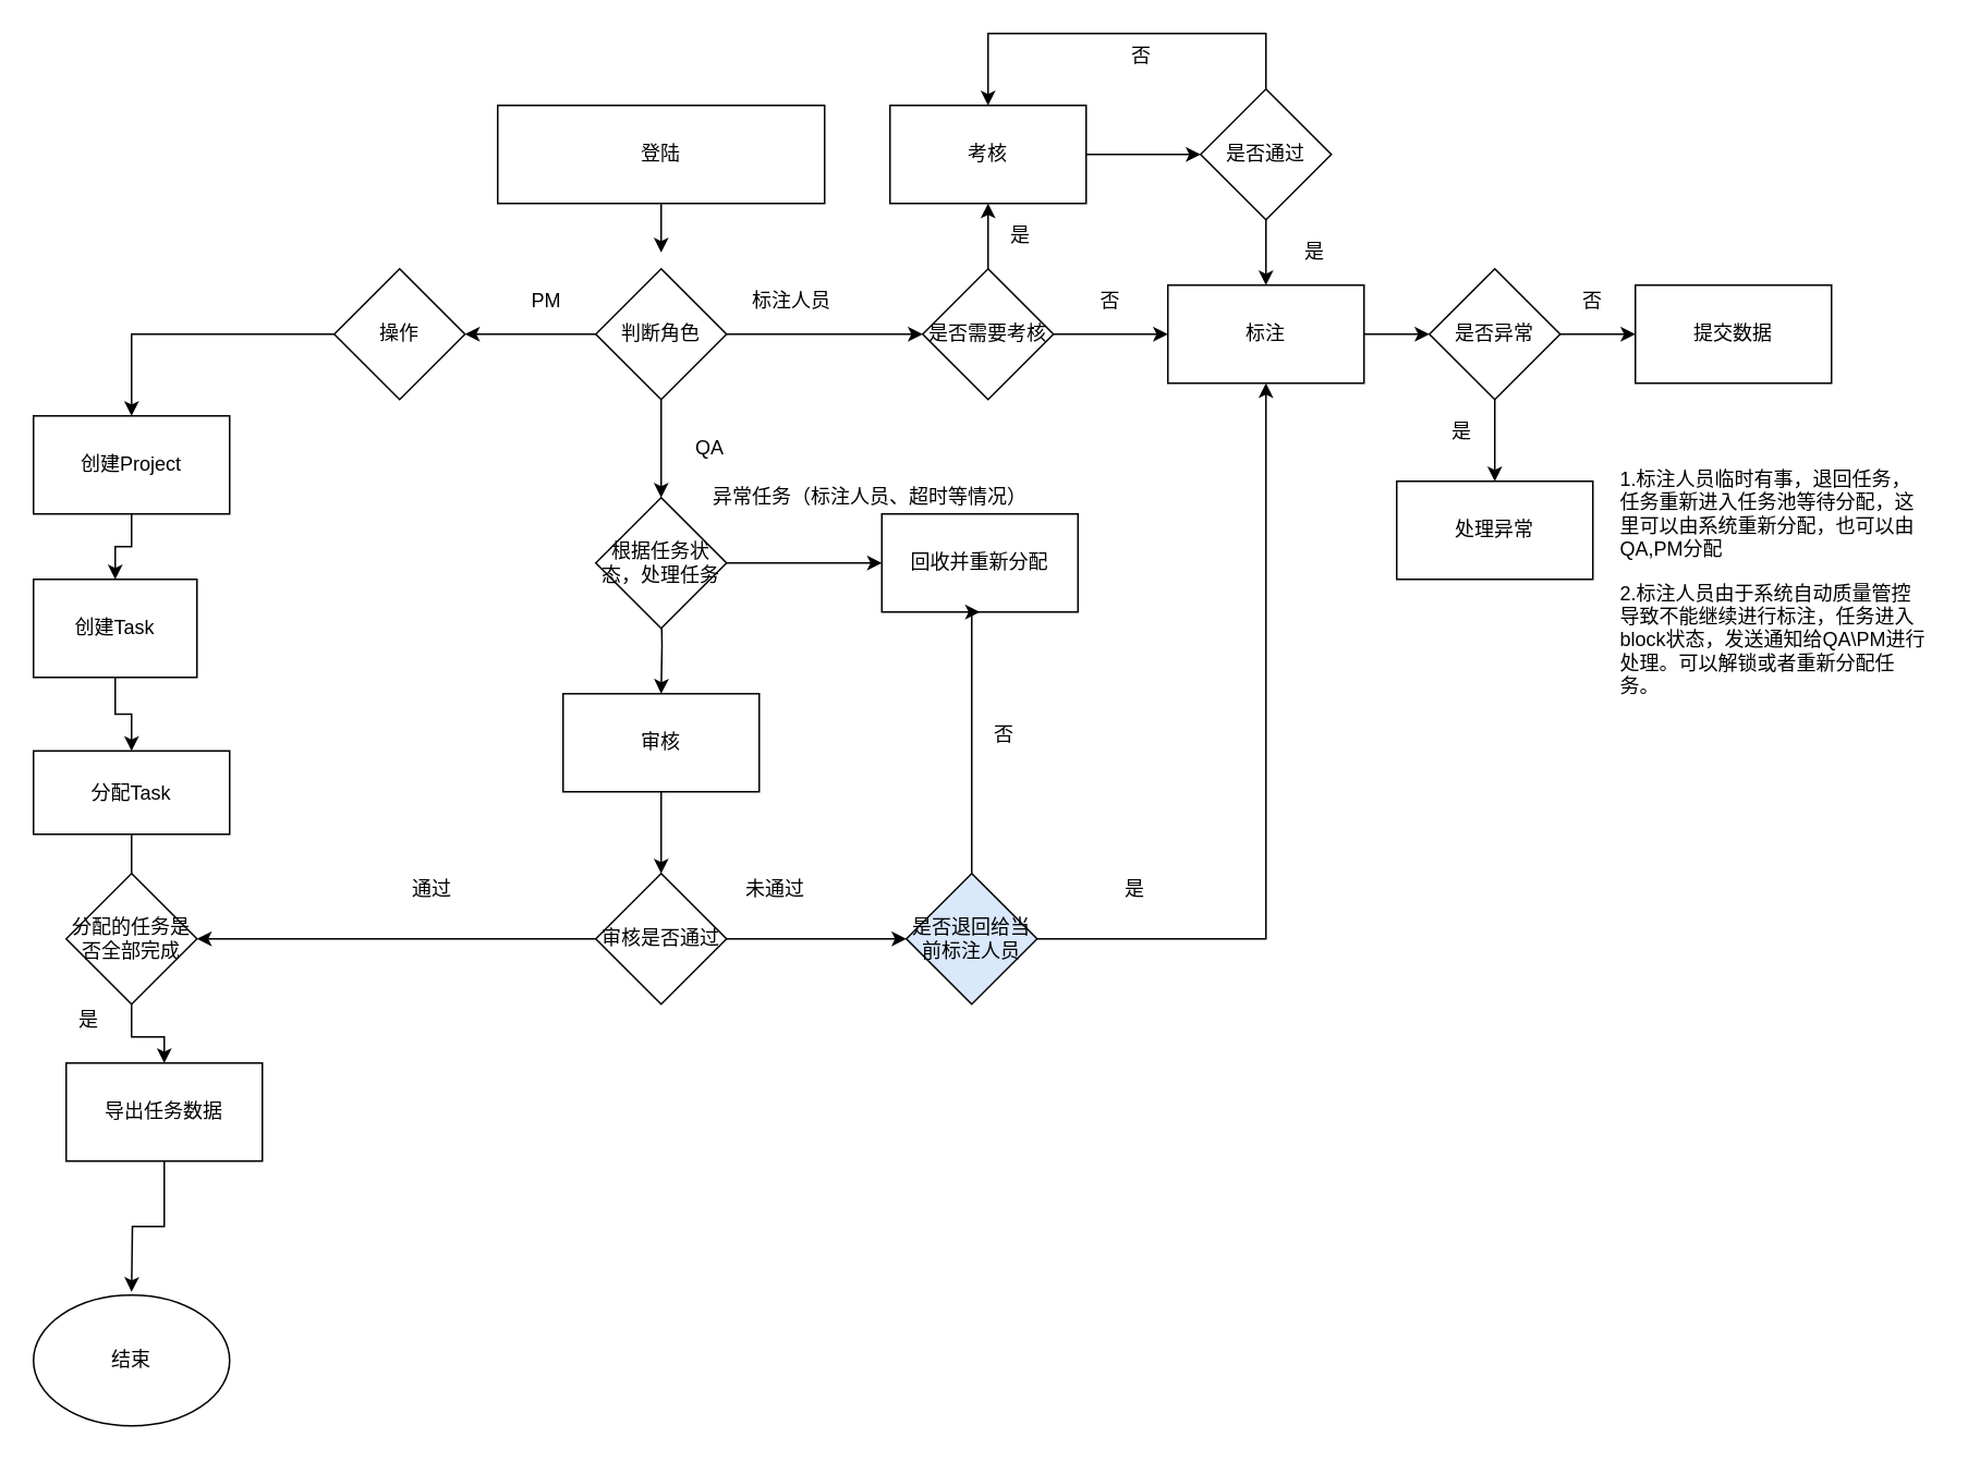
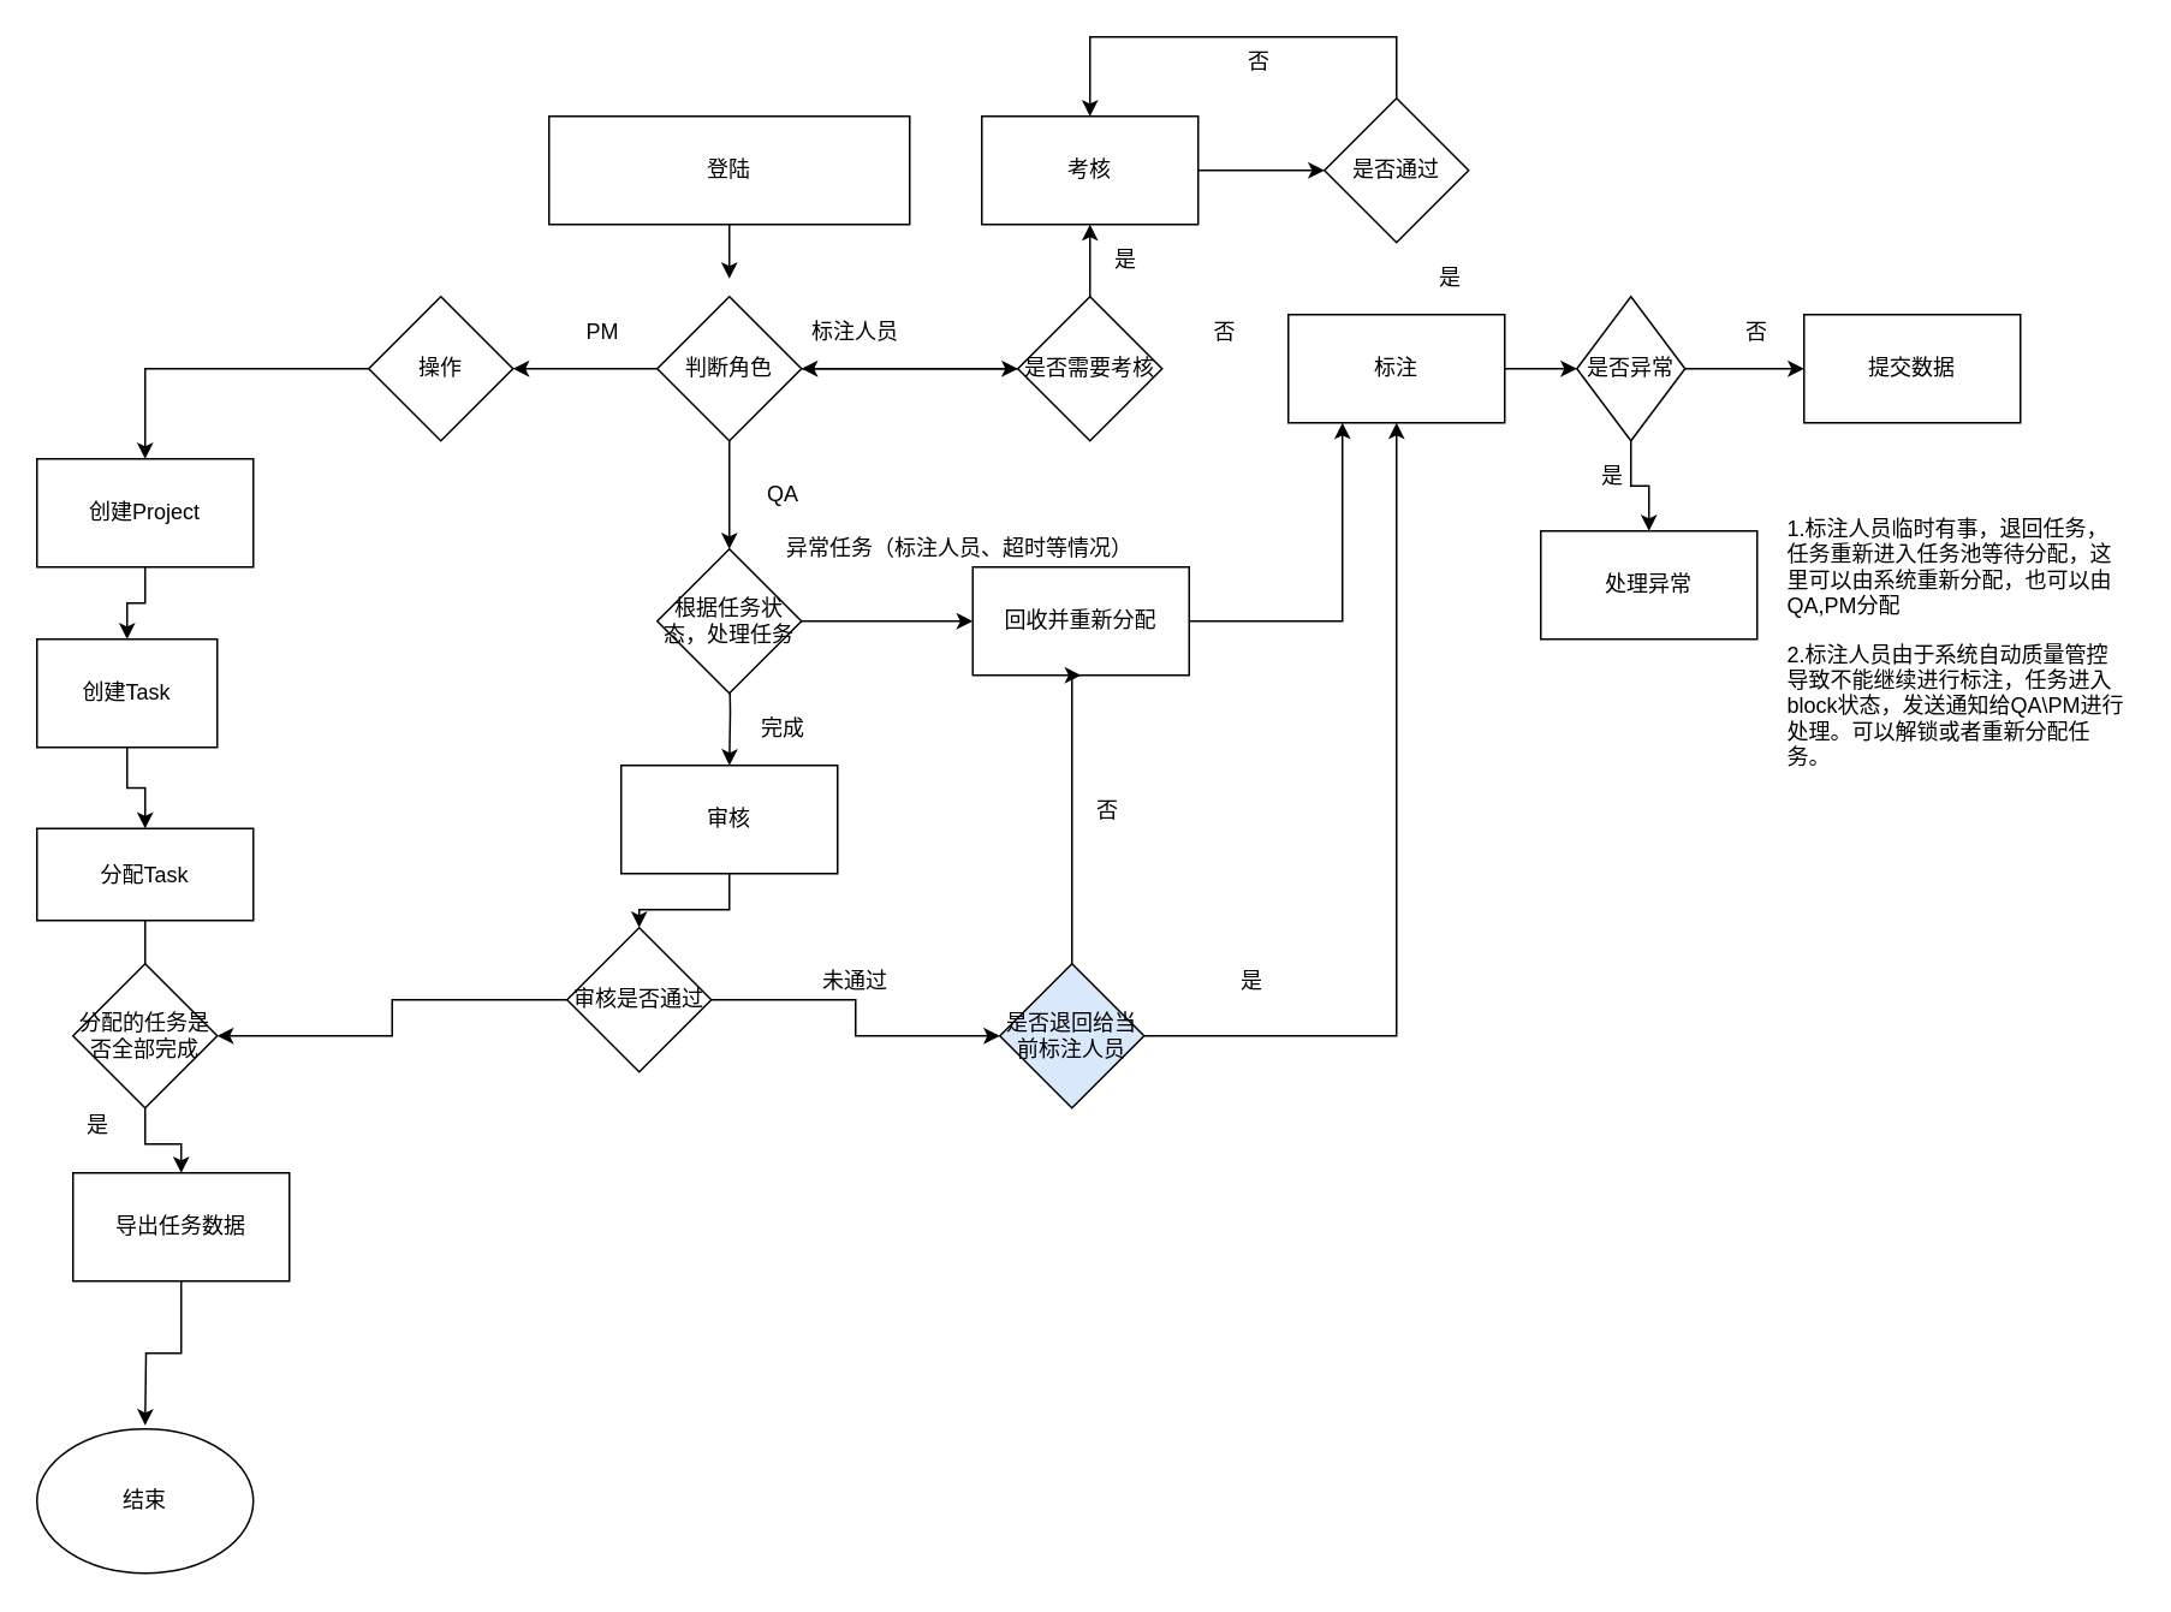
  <mxCell id="0" />
  <mxCell id="1" parent="0" />
  <mxCell id="2" value="" parent="1" source="3" edge="1" style="edgeStyle=orthogonalEdgeStyle;rounded=0;orthogonalLoop=1;jettySize=auto;html=1;"><mxGeometry as="geometry" relative="1"><mxPoint as="targetPoint" y="154" x="404" /></mxGeometry></mxCell>
  <mxCell id="3" value="登陆" parent="1" style="rounded=0;whiteSpace=wrap;html=1;" vertex="1"><mxGeometry as="geometry" y="64" x="304" width="200" height="60" /></mxCell>
  <mxCell id="4" value="" parent="1" source="7" edge="1" style="edgeStyle=orthogonalEdgeStyle;rounded=0;orthogonalLoop=1;jettySize=auto;html=1;entryX=0;entryY=0.5;entryDx=0;entryDy=0;"><mxGeometry as="geometry" relative="1"><mxPoint as="targetPoint" y="204" x="564" /></mxGeometry></mxCell>
  <mxCell id="5" value="" parent="1" source="7" edge="1" style="edgeStyle=orthogonalEdgeStyle;rounded=0;orthogonalLoop=1;jettySize=auto;html=1;"><mxGeometry as="geometry" relative="1"><mxPoint as="targetPoint" y="204" x="284" /></mxGeometry></mxCell>
  <mxCell id="6" value="" parent="1" source="7" edge="1" style="edgeStyle=orthogonalEdgeStyle;rounded=0;orthogonalLoop=1;jettySize=auto;html=1;" target="23"><mxGeometry as="geometry" relative="1" /></mxCell>
  <mxCell id="7" value="判断角色" parent="1" style="rhombus;whiteSpace=wrap;html=1;" vertex="1"><mxGeometry as="geometry" y="164" x="364" width="80" height="80" /></mxCell>
- <mxCell id="8" value="标注人员" parent="1" style="text;html=1;strokeColor=none;fillColor=none;align=center;verticalAlign=middle;whiteSpace=wrap;rounded=0;" vertex="1"><mxGeometry x="454" y="174" as="geometry" width="60" height="20" /></mxCell>
+ <mxCell id="8" value="标注人员" parent="1" style="text;html=1;strokeColor=none;fillColor=none;align=center;verticalAlign=middle;whiteSpace=wrap;rounded=0;" vertex="1"><mxGeometry as="geometry" y="174" x="444" width="60" height="20" /></mxCell>
  <mxCell id="9" value="PM" parent="1" style="text;html=1;strokeColor=none;fillColor=none;align=center;verticalAlign=middle;whiteSpace=wrap;rounded=0;" vertex="1"><mxGeometry as="geometry" y="174" x="314" width="40" height="20" /></mxCell>
  <mxCell id="10" value="QA" parent="1" style="text;html=1;strokeColor=none;fillColor=none;align=center;verticalAlign=middle;whiteSpace=wrap;rounded=0;" vertex="1"><mxGeometry as="geometry" y="264" x="414" width="40" height="20" /></mxCell>
  <mxCell id="11" value="" parent="1" source="12" edge="1" style="edgeStyle=orthogonalEdgeStyle;rounded=0;orthogonalLoop=1;jettySize=auto;html=1;" target="14"><mxGeometry as="geometry" relative="1"><Array as="points"><mxPoint y="204" x="80" /></Array></mxGeometry></mxCell>
  <mxCell id="12" value="操作" parent="1" style="rhombus;whiteSpace=wrap;html=1;" vertex="1"><mxGeometry as="geometry" y="164" x="204" width="80" height="80" /></mxCell>
  <mxCell id="13" value="" parent="1" source="14" edge="1" style="edgeStyle=orthogonalEdgeStyle;rounded=0;orthogonalLoop=1;jettySize=auto;html=1;" target="16"><mxGeometry as="geometry" relative="1" /></mxCell>
  <mxCell id="14" value="创建Project" parent="1" style="rounded=0;whiteSpace=wrap;html=1;" vertex="1"><mxGeometry as="geometry" y="254" x="20" width="120" height="60" /></mxCell>
  <mxCell id="15" value="" parent="1" source="16" edge="1" style="edgeStyle=orthogonalEdgeStyle;rounded=0;orthogonalLoop=1;jettySize=auto;html=1;" target="18"><mxGeometry as="geometry" relative="1" /></mxCell>
  <mxCell id="16" value="创建Task" parent="1" style="rounded=0;whiteSpace=wrap;html=1;" vertex="1"><mxGeometry x="20" y="354" as="geometry" width="100" height="60" /></mxCell>
  <mxCell id="17" parent="1" source="18" edge="1" style="edgeStyle=orthogonalEdgeStyle;rounded=0;orthogonalLoop=1;jettySize=auto;html=1;"><mxGeometry as="geometry" relative="1"><mxPoint as="targetPoint" y="608" x="80" /></mxGeometry></mxCell>
  <mxCell id="18" value="分配Task" parent="1" style="rounded=0;whiteSpace=wrap;html=1;" vertex="1"><mxGeometry as="geometry" y="459" x="20" width="120" height="51" /></mxCell>
  <mxCell id="19" value="" parent="1" edge="1" style="edgeStyle=orthogonalEdgeStyle;rounded=0;orthogonalLoop=1;jettySize=auto;html=1;" target="21"><mxGeometry as="geometry" relative="1"><mxPoint as="sourcePoint" y="364" x="404" /></mxGeometry></mxCell>
  <mxCell id="20" value="" parent="1" source="21" edge="1" style="edgeStyle=orthogonalEdgeStyle;rounded=0;orthogonalLoop=1;jettySize=auto;html=1;" target="30"><mxGeometry as="geometry" relative="1" /></mxCell>
  <mxCell id="21" value="审核" parent="1" style="rounded=0;whiteSpace=wrap;html=1;" vertex="1"><mxGeometry as="geometry" y="424" x="344" width="120" height="60" /></mxCell>
  <mxCell id="22" value="" parent="1" source="23" edge="1" style="edgeStyle=orthogonalEdgeStyle;rounded=0;orthogonalLoop=1;jettySize=auto;html=1;" target="26"><mxGeometry as="geometry" relative="1" /></mxCell>
  <mxCell id="23" value="根据任务状态，处理任务" parent="1" style="rhombus;whiteSpace=wrap;html=1;" vertex="1"><mxGeometry as="geometry" y="304" x="364" width="80" height="80" /></mxCell>
  <mxCell id="24" value="异常任务（标注人员、超时等情况）" parent="1" style="text;html=1;resizable=0;points=[];autosize=1;align=left;verticalAlign=top;spacingTop=-4;" vertex="1"><mxGeometry as="geometry" y="294" x="434" width="260" height="20" /></mxCell>
+ <mxCell id="25" parent="1" source="26" edge="1" style="edgeStyle=orthogonalEdgeStyle;rounded=0;orthogonalLoop=1;jettySize=auto;html=1;entryX=0.25;entryY=1;entryDx=0;entryDy=0;" target="40"><mxGeometry as="geometry" relative="1" /></mxCell>
  <mxCell id="26" value="回收并重新分配" parent="1" style="rounded=0;whiteSpace=wrap;html=1;" vertex="1"><mxGeometry as="geometry" y="314" x="539" width="120" height="60" /></mxCell>
+ <mxCell id="27" value="完成" parent="1" style="text;html=1;strokeColor=none;fillColor=none;align=center;verticalAlign=middle;whiteSpace=wrap;rounded=0;" vertex="1"><mxGeometry as="geometry" y="394" x="414" width="40" height="20" /></mxCell>
  <mxCell id="28" value="" parent="1" source="30" edge="1" style="edgeStyle=orthogonalEdgeStyle;rounded=0;orthogonalLoop=1;jettySize=auto;html=1;" target="34"><mxGeometry as="geometry" relative="1" /></mxCell>
  <mxCell id="29" parent="1" source="30" edge="1" style="edgeStyle=orthogonalEdgeStyle;rounded=0;orthogonalLoop=1;jettySize=auto;html=1;exitX=0;exitY=0.5;exitDx=0;exitDy=0;entryX=1;entryY=0.5;entryDx=0;entryDy=0;" target="52"><mxGeometry as="geometry" relative="1" /></mxCell>
- <mxCell id="30" value="审核是否通过" parent="1" style="rhombus;whiteSpace=wrap;html=1;" vertex="1"><mxGeometry as="geometry" y="534" x="364" width="80" height="80" /></mxCell>
+ <mxCell id="30" value="审核是否通过" parent="1" style="rhombus;whiteSpace=wrap;html=1;" vertex="1"><mxGeometry x="314" y="514" as="geometry" width="80" height="80" /></mxCell>
  <mxCell id="31" value="未通过" parent="1" style="text;html=1;strokeColor=none;fillColor=none;align=center;verticalAlign=middle;whiteSpace=wrap;rounded=0;" vertex="1"><mxGeometry as="geometry" y="534" x="454" width="40" height="20" /></mxCell>
  <mxCell id="32" parent="1" source="34" edge="1" style="edgeStyle=orthogonalEdgeStyle;rounded=0;orthogonalLoop=1;jettySize=auto;html=1;entryX=0.5;entryY=1;entryDx=0;entryDy=0;" target="26"><mxGeometry as="geometry" relative="1"><Array as="points"><mxPoint y="374" x="594" /></Array></mxGeometry></mxCell>
  <mxCell id="33" value="" parent="1" source="34" edge="1" style="edgeStyle=orthogonalEdgeStyle;rounded=0;orthogonalLoop=1;jettySize=auto;html=1;entryX=0.5;entryY=1;entryDx=0;entryDy=0;" target="40"><mxGeometry as="geometry" relative="1"><mxPoint as="targetPoint" y="564" x="704" /></mxGeometry></mxCell>
  <mxCell id="34" value="是否退回给当前标注人员" parent="1" style="rhombus;whiteSpace=wrap;html=1;fillColor=#dae8fc;" vertex="1"><mxGeometry as="geometry" y="534" x="554" width="80" height="80" /></mxCell>
  <mxCell id="35" value="否" parent="1" style="text;html=1;strokeColor=none;fillColor=none;align=center;verticalAlign=middle;whiteSpace=wrap;rounded=0;" vertex="1"><mxGeometry as="geometry" y="439" x="594" width="40" height="20" /></mxCell>
- <mxCell id="36" value="" parent="1" source="38" edge="1" style="edgeStyle=orthogonalEdgeStyle;rounded=0;orthogonalLoop=1;jettySize=auto;html=1;entryX=0;entryY=0.5;entryDx=0;entryDy=0;" target="40"><mxGeometry as="geometry" relative="1"><mxPoint as="targetPoint" y="204" x="724" /></mxGeometry></mxCell>
+ <mxCell id="36" value="" parent="1" source="38" edge="1" style="edgeStyle=orthogonalEdgeStyle;rounded=0;orthogonalLoop=1;jettySize=auto;html=1;" target="7"><mxGeometry as="geometry" relative="1"><mxPoint as="targetPoint" y="204" x="724" /></mxGeometry></mxCell>
  <mxCell id="37" parent="1" source="38" edge="1" style="edgeStyle=orthogonalEdgeStyle;rounded=0;orthogonalLoop=1;jettySize=auto;html=1;exitX=0;exitY=0.5;exitDx=0;exitDy=0;entryX=0.5;entryY=1;entryDx=0;entryDy=0;" target="43"><mxGeometry as="geometry" relative="1" /></mxCell>
  <mxCell id="38" value="是否需要考核" parent="1" style="rhombus;whiteSpace=wrap;html=1;direction=south;" vertex="1"><mxGeometry as="geometry" y="164" x="564" width="80" height="80" /></mxCell>
  <mxCell id="39" parent="1" source="40" edge="1" style="edgeStyle=orthogonalEdgeStyle;rounded=0;orthogonalLoop=1;jettySize=auto;html=1;entryX=0;entryY=0.5;entryDx=0;entryDy=0;" target="60"><mxGeometry as="geometry" relative="1" /></mxCell>
  <mxCell id="40" value="标注" parent="1" style="rounded=0;whiteSpace=wrap;html=1;" vertex="1"><mxGeometry as="geometry" y="174" x="714" width="120" height="60" /></mxCell>
  <mxCell id="41" value="否" parent="1" style="text;html=1;strokeColor=none;fillColor=none;align=center;verticalAlign=middle;whiteSpace=wrap;rounded=0;" vertex="1"><mxGeometry as="geometry" y="174" x="659" width="40" height="20" /></mxCell>
  <mxCell id="42" value="" parent="1" source="43" edge="1" style="edgeStyle=orthogonalEdgeStyle;rounded=0;orthogonalLoop=1;jettySize=auto;html=1;" target="46"><mxGeometry as="geometry" relative="1" /></mxCell>
  <mxCell id="43" value="考核" parent="1" style="rounded=0;whiteSpace=wrap;html=1;" vertex="1"><mxGeometry as="geometry" y="64" x="544" width="120" height="60" /></mxCell>
- <mxCell id="44" value="" parent="1" source="46" edge="1" style="edgeStyle=orthogonalEdgeStyle;rounded=0;orthogonalLoop=1;jettySize=auto;html=1;" target="40"><mxGeometry as="geometry" relative="1" /></mxCell>
  <mxCell id="45" value="" parent="1" source="46" edge="1" style="edgeStyle=orthogonalEdgeStyle;rounded=0;orthogonalLoop=1;jettySize=auto;html=1;entryX=0.5;entryY=0;entryDx=0;entryDy=0;" target="43"><mxGeometry as="geometry" relative="1"><mxPoint as="targetPoint" y="-26" x="734" /><Array as="points"><mxPoint y="20" x="774" /><mxPoint y="20" x="604" /></Array></mxGeometry></mxCell>
  <mxCell id="46" value="是否通过" parent="1" style="rhombus;whiteSpace=wrap;html=1;" vertex="1"><mxGeometry as="geometry" y="54" x="734" width="80" height="80" /></mxCell>
  <mxCell id="47" value="是" parent="1" style="text;html=1;strokeColor=none;fillColor=none;align=center;verticalAlign=middle;whiteSpace=wrap;rounded=0;" vertex="1"><mxGeometry as="geometry" y="144" x="784" width="40" height="20" /></mxCell>
  <mxCell id="48" value="否" parent="1" style="text;html=1;strokeColor=none;fillColor=none;align=center;verticalAlign=middle;whiteSpace=wrap;rounded=0;" vertex="1"><mxGeometry as="geometry" y="24" x="678" width="40" height="20" /></mxCell>
  <mxCell id="49" value="是" parent="1" style="text;html=1;strokeColor=none;fillColor=none;align=center;verticalAlign=middle;whiteSpace=wrap;rounded=0;" vertex="1"><mxGeometry as="geometry" y="134" x="604" width="40" height="20" /></mxCell>
  <mxCell id="50" value="是" parent="1" style="text;html=1;strokeColor=none;fillColor=none;align=center;verticalAlign=middle;whiteSpace=wrap;rounded=0;" vertex="1"><mxGeometry as="geometry" y="534" x="674" width="40" height="20" /></mxCell>
  <mxCell id="51" parent="1" source="52" edge="1" style="edgeStyle=orthogonalEdgeStyle;rounded=0;orthogonalLoop=1;jettySize=auto;html=1;exitX=0.5;exitY=1;exitDx=0;exitDy=0;entryX=0.5;entryY=0;entryDx=0;entryDy=0;" target="54"><mxGeometry as="geometry" relative="1" /></mxCell>
  <mxCell id="52" value="分配的任务是否全部完成" parent="1" style="rhombus;whiteSpace=wrap;html=1;" vertex="1"><mxGeometry as="geometry" y="534" x="40" width="80" height="80" /></mxCell>
  <mxCell id="53" value="" parent="1" source="54" edge="1" style="edgeStyle=orthogonalEdgeStyle;rounded=0;orthogonalLoop=1;jettySize=auto;html=1;"><mxGeometry as="geometry" relative="1"><mxPoint as="targetPoint" y="790" x="80" /></mxGeometry></mxCell>
  <mxCell id="54" value="导出任务数据" parent="1" style="rounded=0;whiteSpace=wrap;html=1;" vertex="1"><mxGeometry x="40" y="650" as="geometry" width="120" height="60" /></mxCell>
  <mxCell id="55" value="是" parent="1" style="text;html=1;strokeColor=none;fillColor=none;align=center;verticalAlign=middle;whiteSpace=wrap;rounded=0;" vertex="1"><mxGeometry as="geometry" y="614" width="40" height="20" x="34" /></mxCell>
- <mxCell id="56" value="通过" parent="1" style="text;html=1;strokeColor=none;fillColor=none;align=center;verticalAlign=middle;whiteSpace=wrap;rounded=0;" vertex="1"><mxGeometry as="geometry" y="534" x="244" width="40" height="20" /></mxCell>
  <mxCell id="57" value="结束" parent="1" style="ellipse;whiteSpace=wrap;html=1;" vertex="1"><mxGeometry as="geometry" y="792" x="20" width="120" height="80" /></mxCell>
  <mxCell id="58" parent="1" source="60" edge="1" style="edgeStyle=orthogonalEdgeStyle;rounded=0;orthogonalLoop=1;jettySize=auto;html=1;entryX=0;entryY=0.5;entryDx=0;entryDy=0;" target="61"><mxGeometry as="geometry" relative="1" /></mxCell>
  <mxCell id="59" value="" parent="1" source="60" edge="1" style="edgeStyle=orthogonalEdgeStyle;rounded=0;orthogonalLoop=1;jettySize=auto;html=1;" target="63"><mxGeometry as="geometry" relative="1" /></mxCell>
- <mxCell id="60" value="是否异常" parent="1" style="rhombus;whiteSpace=wrap;html=1;" vertex="1"><mxGeometry as="geometry" y="164" x="874" width="80" height="80" /></mxCell>
+ <mxCell id="60" value="是否异常" parent="1" style="rhombus;whiteSpace=wrap;html=1;" vertex="1"><mxGeometry x="874" y="164" as="geometry" width="60" height="80" /></mxCell>
  <mxCell id="61" value="提交数据" parent="1" style="rounded=0;whiteSpace=wrap;html=1;" vertex="1"><mxGeometry as="geometry" y="174" x="1000" width="120" height="60" /></mxCell>
  <mxCell id="62" value="否" parent="1" style="text;html=1;strokeColor=none;fillColor=none;align=center;verticalAlign=middle;whiteSpace=wrap;rounded=0;" vertex="1"><mxGeometry as="geometry" y="174" x="954" width="40" height="20" /></mxCell>
  <mxCell id="63" value="处理异常" parent="1" style="rounded=0;whiteSpace=wrap;html=1;" vertex="1"><mxGeometry as="geometry" y="294" x="854" width="120" height="60" /></mxCell>
  <mxCell id="64" value="&lt;p&gt;1.标注人员临时有事，退回任务，任务重新进入任务池等待分配，这里可以由系统重新分配，也可以由QA,PM分配&lt;/p&gt;&lt;p&gt;2.标注人员由于系统自动质量管控导致不能继续进行标注，任务进入block状态，发送通知给QA\PM进行处理。可以解锁或者重新分配任务。&lt;/p&gt;" parent="1" style="text;html=1;strokeColor=none;fillColor=none;spacing=5;spacingTop=-20;whiteSpace=wrap;overflow=hidden;rounded=0;" vertex="1"><mxGeometry as="geometry" y="284" x="986" width="196" height="156" /></mxCell>
  <mxCell id="65" value="是" parent="1" style="text;html=1;strokeColor=none;fillColor=none;align=center;verticalAlign=middle;whiteSpace=wrap;rounded=0;" vertex="1"><mxGeometry as="geometry" y="254" x="874" width="40" height="20" /></mxCell>
